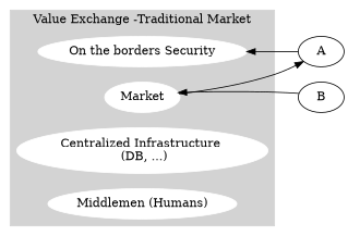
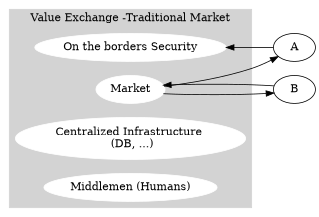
  digraph {
    rankdir=LR
    node [color=white style=filled]
    Market
    n2 [label="On the borders Security"]
    n3 [label="Centralized Infrastructure \n (DB, ...)"]
    n4 [label="Middlemen (Humans)"]
    A [color="" style=""]
    B [color="" style=""]
    subgraph cluster_1 {
      color=lightgrey
      label="Value Exchange -Traditional Market"
      style=filled
      Market
      n2
      n3
      n4
    }
    Market -> A
+   Market -> B
    A -> n2
    B -> Market
  }
